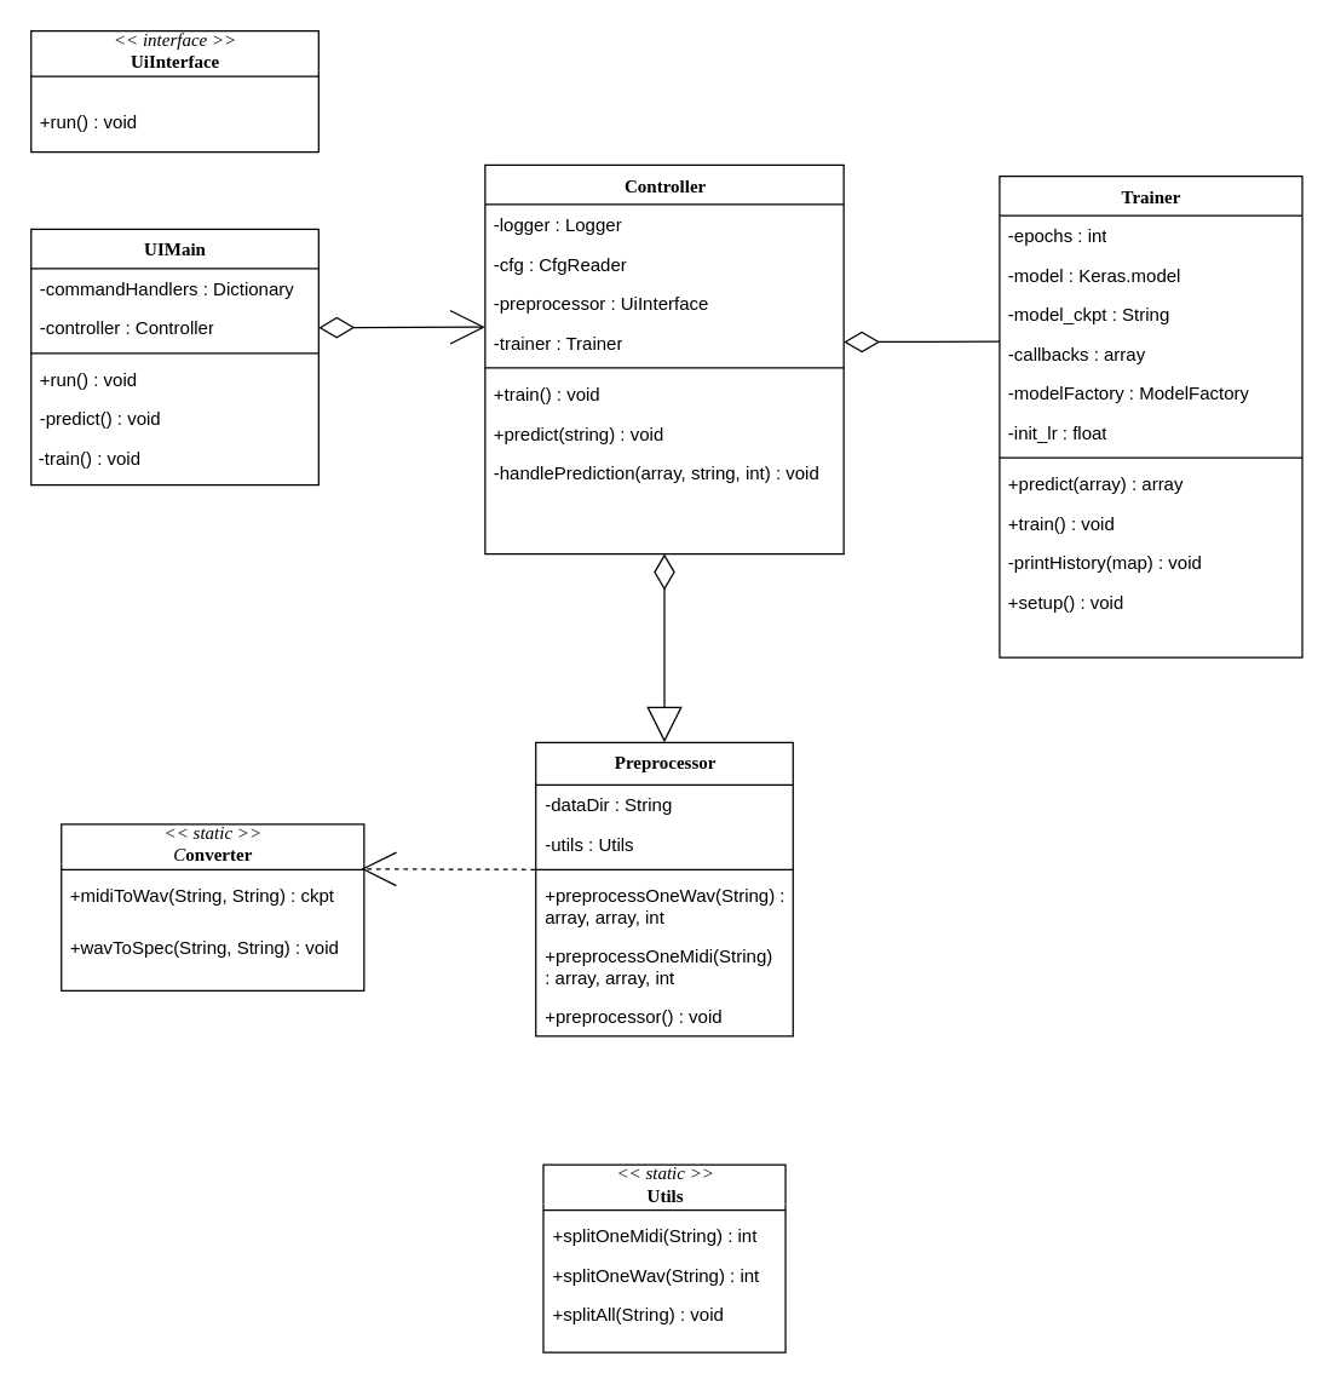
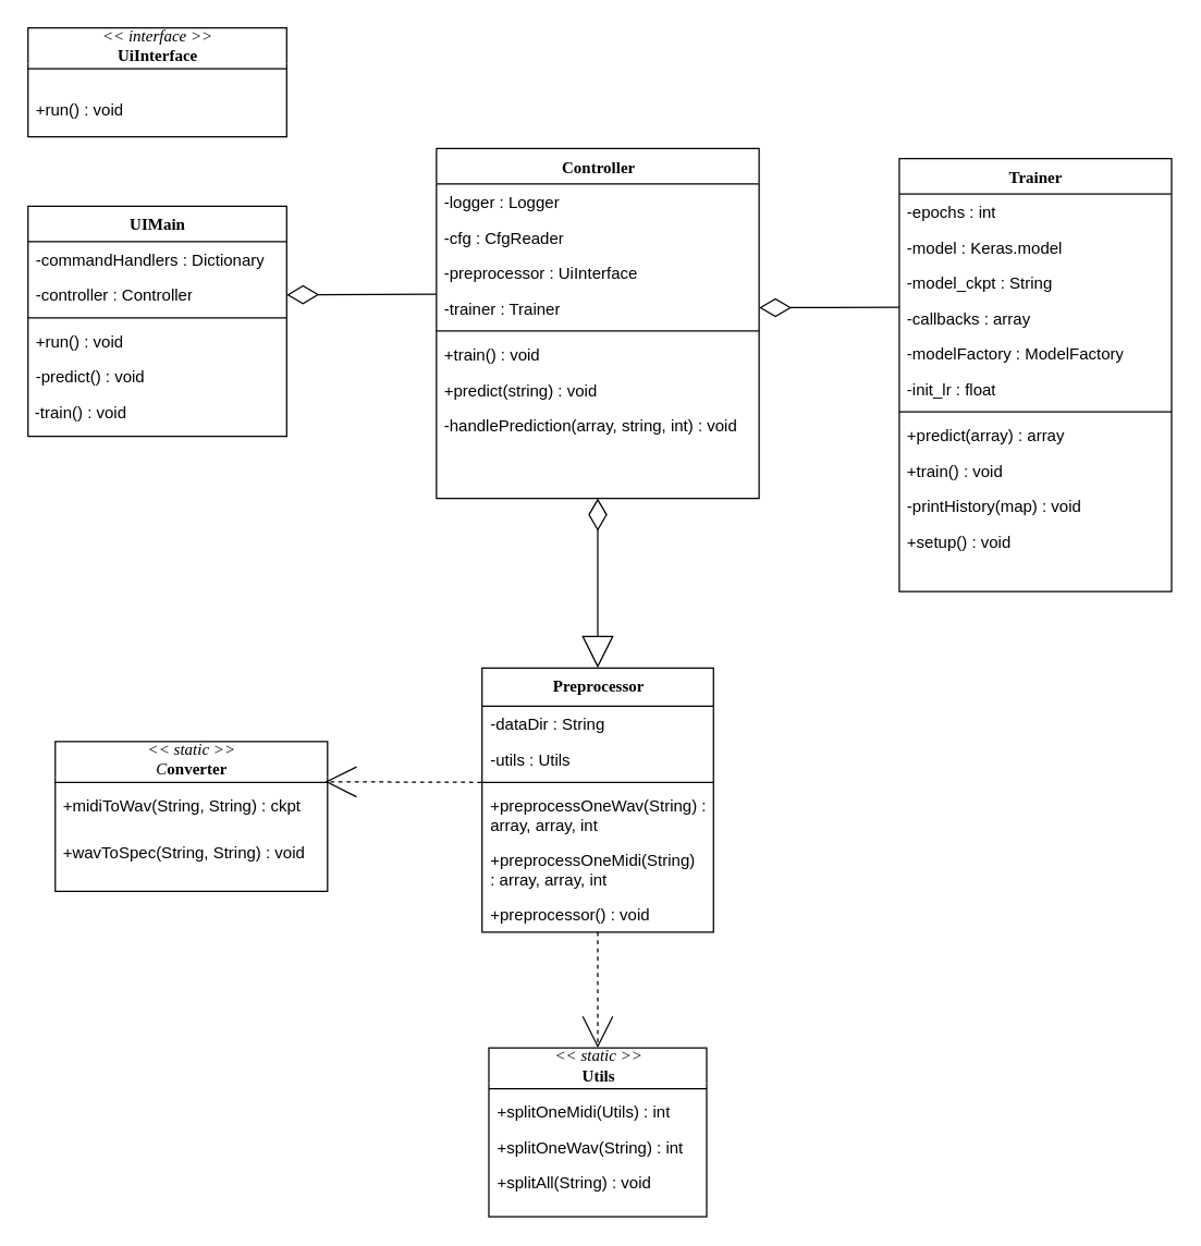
  <mxCell id="0" />
  <mxCell id="1" parent="0" />
  <mxCell id="2" value="UIMain" style="swimlane;html=1;fontStyle=1;align=center;verticalAlign=top;childLayout=stackLayout;horizontal=1;startSize=26;horizontalStack=0;resizeParent=1;resizeLast=0;collapsible=1;marginBottom=0;swimlaneFillColor=#ffffff;rounded=0;shadow=0;comic=0;labelBackgroundColor=none;strokeColor=#000000;strokeWidth=1;fillColor=none;fontFamily=Verdana;fontSize=12;fontColor=#000000;" parent="1" vertex="1"><mxGeometry x="20" y="151" width="190" height="169" as="geometry" /></mxCell>
  <mxCell id="3" value="-commandHandlers : Dictionary" style="text;html=1;strokeColor=none;fillColor=none;align=left;verticalAlign=top;spacingLeft=4;spacingRight=4;whiteSpace=wrap;overflow=hidden;rotatable=0;points=[[0,0.5],[1,0.5]];portConstraint=eastwest;" vertex="1" parent="2"><mxGeometry y="26" width="190" height="26" as="geometry" /></mxCell>
  <mxCell id="4" value="-controller : Controller" style="text;html=1;strokeColor=none;fillColor=none;align=left;verticalAlign=top;spacingLeft=4;spacingRight=4;whiteSpace=wrap;overflow=hidden;rotatable=0;points=[[0,0.5],[1,0.5]];portConstraint=eastwest;" parent="2" vertex="1"><mxGeometry y="52" width="190" height="26" as="geometry" /></mxCell>
  <mxCell id="5" value="" style="line;html=1;strokeWidth=1;fillColor=none;align=left;verticalAlign=middle;spacingTop=-1;spacingLeft=3;spacingRight=3;rotatable=0;labelPosition=right;points=[];portConstraint=eastwest;" parent="2" vertex="1"><mxGeometry y="78" width="190" height="8" as="geometry" /></mxCell>
  <mxCell id="6" value="+run() : void" style="text;html=1;strokeColor=none;fillColor=none;align=left;verticalAlign=top;spacingLeft=4;spacingRight=4;whiteSpace=wrap;overflow=hidden;rotatable=0;points=[[0,0.5],[1,0.5]];portConstraint=eastwest;" parent="2" vertex="1"><mxGeometry y="86" width="190" height="26" as="geometry" /></mxCell>
  <mxCell id="7" value="-predict() : void" style="text;html=1;strokeColor=none;fillColor=none;align=left;verticalAlign=top;spacingLeft=4;spacingRight=4;whiteSpace=wrap;overflow=hidden;rotatable=0;points=[[0,0.5],[1,0.5]];portConstraint=eastwest;" parent="2" vertex="1"><mxGeometry y="112" width="190" height="26" as="geometry" /></mxCell>
  <mxCell id="8" value="&amp;nbsp;-train() : void" style="text;html=1;" parent="2" vertex="1"><mxGeometry y="138" width="190" height="30" as="geometry" /></mxCell>
  <mxCell id="9" value="Controller&lt;br&gt;&lt;br&gt;" style="swimlane;html=1;fontStyle=1;align=center;verticalAlign=top;childLayout=stackLayout;horizontal=1;startSize=26;horizontalStack=0;resizeParent=1;resizeLast=0;collapsible=1;marginBottom=0;swimlaneFillColor=#ffffff;rounded=0;shadow=0;comic=0;labelBackgroundColor=none;strokeColor=#000000;strokeWidth=1;fillColor=none;fontFamily=Verdana;fontSize=12;fontColor=#000000;" parent="1" vertex="1"><mxGeometry x="320" y="108.5" width="237" height="257" as="geometry" /></mxCell>
  <mxCell id="10" value="-logger : Logger" style="text;html=1;strokeColor=none;fillColor=none;align=left;verticalAlign=top;spacingLeft=4;spacingRight=4;whiteSpace=wrap;overflow=hidden;rotatable=0;points=[[0,0.5],[1,0.5]];portConstraint=eastwest;" parent="9" vertex="1"><mxGeometry y="26" width="237" height="26" as="geometry" /></mxCell>
  <mxCell id="11" value="-cfg : CfgReader&lt;br&gt;&amp;nbsp;&lt;br&gt;" style="text;html=1;strokeColor=none;fillColor=none;align=left;verticalAlign=top;spacingLeft=4;spacingRight=4;whiteSpace=wrap;overflow=hidden;rotatable=0;points=[[0,0.5],[1,0.5]];portConstraint=eastwest;" vertex="1" parent="9"><mxGeometry y="52" width="237" height="26" as="geometry" /></mxCell>
  <mxCell id="12" value="-preprocessor : UiInterface&lt;br&gt;" style="text;html=1;strokeColor=none;fillColor=none;align=left;verticalAlign=top;spacingLeft=4;spacingRight=4;whiteSpace=wrap;overflow=hidden;rotatable=0;points=[[0,0.5],[1,0.5]];portConstraint=eastwest;" vertex="1" parent="9"><mxGeometry y="78" width="237" height="26" as="geometry" /></mxCell>
  <mxCell id="13" value="-trainer : Trainer&lt;br&gt;" style="text;html=1;strokeColor=none;fillColor=none;align=left;verticalAlign=top;spacingLeft=4;spacingRight=4;whiteSpace=wrap;overflow=hidden;rotatable=0;points=[[0,0.5],[1,0.5]];portConstraint=eastwest;" parent="9" vertex="1"><mxGeometry y="104" width="237" height="26" as="geometry" /></mxCell>
  <mxCell id="14" value="" style="line;html=1;strokeWidth=1;fillColor=none;align=left;verticalAlign=middle;spacingTop=-1;spacingLeft=3;spacingRight=3;rotatable=0;labelPosition=right;points=[];portConstraint=eastwest;" parent="9" vertex="1"><mxGeometry y="130" width="237" height="8" as="geometry" /></mxCell>
  <mxCell id="15" value="+train() : void" style="text;html=1;strokeColor=none;fillColor=none;align=left;verticalAlign=top;spacingLeft=4;spacingRight=4;whiteSpace=wrap;overflow=hidden;rotatable=0;points=[[0,0.5],[1,0.5]];portConstraint=eastwest;" parent="9" vertex="1"><mxGeometry y="138" width="237" height="26" as="geometry" /></mxCell>
  <mxCell id="16" value="+predict(string) : void" style="text;html=1;strokeColor=none;fillColor=none;align=left;verticalAlign=top;spacingLeft=4;spacingRight=4;whiteSpace=wrap;overflow=hidden;rotatable=0;points=[[0,0.5],[1,0.5]];portConstraint=eastwest;" parent="9" vertex="1"><mxGeometry y="164" width="237" height="26" as="geometry" /></mxCell>
  <mxCell id="17" value="-handlePrediction(array, string, int) : void" style="text;html=1;strokeColor=none;fillColor=none;align=left;verticalAlign=top;spacingLeft=4;spacingRight=4;whiteSpace=wrap;overflow=hidden;rotatable=0;points=[[0,0.5],[1,0.5]];portConstraint=eastwest;" parent="9" vertex="1"><mxGeometry y="190" width="237" height="40" as="geometry" /></mxCell>
  <mxCell id="18" value="Trainer" style="swimlane;html=1;fontStyle=1;align=center;verticalAlign=top;childLayout=stackLayout;horizontal=1;startSize=26;horizontalStack=0;resizeParent=1;resizeLast=0;collapsible=1;marginBottom=0;swimlaneFillColor=#ffffff;rounded=0;shadow=0;comic=0;labelBackgroundColor=none;strokeColor=#000000;strokeWidth=1;fillColor=none;fontFamily=Verdana;fontSize=12;fontColor=#000000;" parent="1" vertex="1"><mxGeometry x="660" y="116" width="200" height="318" as="geometry" /></mxCell>
  <mxCell id="19" value="-epochs : int" style="text;html=1;strokeColor=none;fillColor=none;align=left;verticalAlign=top;spacingLeft=4;spacingRight=4;whiteSpace=wrap;overflow=hidden;rotatable=0;points=[[0,0.5],[1,0.5]];portConstraint=eastwest;" parent="18" vertex="1"><mxGeometry y="26" width="200" height="26" as="geometry" /></mxCell>
  <mxCell id="20" value="-model : Keras.model" style="text;html=1;strokeColor=none;fillColor=none;align=left;verticalAlign=top;spacingLeft=4;spacingRight=4;whiteSpace=wrap;overflow=hidden;rotatable=0;points=[[0,0.5],[1,0.5]];portConstraint=eastwest;" parent="18" vertex="1"><mxGeometry y="52" width="200" height="26" as="geometry" /></mxCell>
  <mxCell id="21" value="-model_ckpt : String" style="text;html=1;strokeColor=none;fillColor=none;align=left;verticalAlign=top;spacingLeft=4;spacingRight=4;whiteSpace=wrap;overflow=hidden;rotatable=0;points=[[0,0.5],[1,0.5]];portConstraint=eastwest;" parent="18" vertex="1"><mxGeometry y="78" width="200" height="26" as="geometry" /></mxCell>
  <mxCell id="22" value="-callbacks : array" style="text;html=1;strokeColor=none;fillColor=none;align=left;verticalAlign=top;spacingLeft=4;spacingRight=4;whiteSpace=wrap;overflow=hidden;rotatable=0;points=[[0,0.5],[1,0.5]];portConstraint=eastwest;" parent="18" vertex="1"><mxGeometry y="104" width="200" height="26" as="geometry" /></mxCell>
  <mxCell id="23" value="-modelFactory : ModelFactory" style="text;html=1;strokeColor=none;fillColor=none;align=left;verticalAlign=top;spacingLeft=4;spacingRight=4;whiteSpace=wrap;overflow=hidden;rotatable=0;points=[[0,0.5],[1,0.5]];portConstraint=eastwest;" parent="18" vertex="1"><mxGeometry y="130" width="200" height="26" as="geometry" /></mxCell>
  <mxCell id="24" value="-init_lr : float" style="text;html=1;strokeColor=none;fillColor=none;align=left;verticalAlign=top;spacingLeft=4;spacingRight=4;whiteSpace=wrap;overflow=hidden;rotatable=0;points=[[0,0.5],[1,0.5]];portConstraint=eastwest;" parent="18" vertex="1"><mxGeometry y="156" width="200" height="26" as="geometry" /></mxCell>
  <mxCell id="25" value="" style="line;html=1;strokeWidth=1;fillColor=none;align=left;verticalAlign=middle;spacingTop=-1;spacingLeft=3;spacingRight=3;rotatable=0;labelPosition=right;points=[];portConstraint=eastwest;" parent="18" vertex="1"><mxGeometry y="182" width="200" height="8" as="geometry" /></mxCell>
  <mxCell id="26" value="+predict(array) : array" style="text;html=1;strokeColor=none;fillColor=none;align=left;verticalAlign=top;spacingLeft=4;spacingRight=4;whiteSpace=wrap;overflow=hidden;rotatable=0;points=[[0,0.5],[1,0.5]];portConstraint=eastwest;" parent="18" vertex="1"><mxGeometry y="190" width="200" height="26" as="geometry" /></mxCell>
  <mxCell id="27" value="+train() : void" style="text;html=1;strokeColor=none;fillColor=none;align=left;verticalAlign=top;spacingLeft=4;spacingRight=4;whiteSpace=wrap;overflow=hidden;rotatable=0;points=[[0,0.5],[1,0.5]];portConstraint=eastwest;" parent="18" vertex="1"><mxGeometry y="216" width="200" height="26" as="geometry" /></mxCell>
  <mxCell id="28" value="-printHistory(map) : void" style="text;html=1;strokeColor=none;fillColor=none;align=left;verticalAlign=top;spacingLeft=4;spacingRight=4;whiteSpace=wrap;overflow=hidden;rotatable=0;points=[[0,0.5],[1,0.5]];portConstraint=eastwest;" parent="18" vertex="1"><mxGeometry y="242" width="200" height="26" as="geometry" /></mxCell>
  <mxCell id="29" value="+setup() : void" style="text;html=1;strokeColor=none;fillColor=none;align=left;verticalAlign=top;spacingLeft=4;spacingRight=4;whiteSpace=wrap;overflow=hidden;rotatable=0;points=[[0,0.5],[1,0.5]];portConstraint=eastwest;" parent="18" vertex="1"><mxGeometry y="268" width="200" height="26" as="geometry" /></mxCell>
  <mxCell id="30" value="&lt;i style=&quot;font-weight: normal&quot;&gt;&amp;lt;&amp;lt; static &amp;gt;&amp;gt;&lt;br&gt;C&lt;/i&gt;onverter" style="swimlane;html=1;fontStyle=1;align=center;verticalAlign=middle;childLayout=stackLayout;horizontal=1;startSize=26;horizontalStack=0;resizeParent=1;resizeLast=0;collapsible=1;marginBottom=0;swimlaneFillColor=#ffffff;rounded=0;shadow=0;comic=0;labelBackgroundColor=none;strokeColor=#000000;strokeWidth=1;fillColor=none;fontFamily=Verdana;fontSize=12;fontColor=#000000;swimlaneLine=0;" parent="1" vertex="1"><mxGeometry x="40" y="544" width="200" height="110" as="geometry" /></mxCell>
  <mxCell id="31" value="" style="line;html=1;strokeWidth=1;fillColor=none;align=left;verticalAlign=middle;spacingTop=-1;spacingLeft=3;spacingRight=3;rotatable=0;labelPosition=right;points=[];portConstraint=eastwest;" parent="30" vertex="1"><mxGeometry y="26" width="200" height="8" as="geometry" /></mxCell>
  <mxCell id="32" value="+midiToWav(String, String) : ckpt" style="text;html=1;strokeColor=none;fillColor=none;align=left;verticalAlign=top;spacingLeft=4;spacingRight=4;whiteSpace=wrap;overflow=hidden;rotatable=0;points=[[0,0.5],[1,0.5]];portConstraint=eastwest;" parent="30" vertex="1"><mxGeometry y="34" width="200" height="34" as="geometry" /></mxCell>
  <mxCell id="33" value="+wavToSpec(String, String) : void" style="text;html=1;strokeColor=none;fillColor=none;align=left;verticalAlign=top;spacingLeft=4;spacingRight=4;whiteSpace=wrap;overflow=hidden;rotatable=0;points=[[0,0.5],[1,0.5]];portConstraint=eastwest;" parent="30" vertex="1"><mxGeometry y="68" width="200" height="42" as="geometry" /></mxCell>
  <mxCell id="34" value="Preprocessor" style="swimlane;html=1;fontStyle=1;align=center;verticalAlign=top;childLayout=stackLayout;horizontal=1;startSize=28;horizontalStack=0;resizeParent=1;resizeLast=0;collapsible=1;marginBottom=0;swimlaneFillColor=#ffffff;rounded=0;shadow=0;comic=0;labelBackgroundColor=none;strokeColor=#000000;strokeWidth=1;fillColor=none;fontFamily=Verdana;fontSize=12;fontColor=#000000;" parent="1" vertex="1"><mxGeometry x="353.5" y="490" width="170" height="194" as="geometry" /></mxCell>
  <mxCell id="35" value="-dataDir : String" style="text;html=1;strokeColor=none;fillColor=none;align=left;verticalAlign=top;spacingLeft=4;spacingRight=4;whiteSpace=wrap;overflow=hidden;rotatable=0;points=[[0,0.5],[1,0.5]];portConstraint=eastwest;" vertex="1" parent="34"><mxGeometry y="28" width="170" height="26" as="geometry" /></mxCell>
  <mxCell id="36" value="-utils : Utils" style="text;html=1;strokeColor=none;fillColor=none;align=left;verticalAlign=top;spacingLeft=4;spacingRight=4;whiteSpace=wrap;overflow=hidden;rotatable=0;points=[[0,0.5],[1,0.5]];portConstraint=eastwest;" parent="34" vertex="1"><mxGeometry y="54" width="170" height="26" as="geometry" /></mxCell>
  <mxCell id="37" value="" style="line;html=1;strokeWidth=1;fillColor=none;align=left;verticalAlign=middle;spacingTop=-1;spacingLeft=3;spacingRight=3;rotatable=0;labelPosition=right;points=[];portConstraint=eastwest;" parent="34" vertex="1"><mxGeometry y="80" width="170" height="8" as="geometry" /></mxCell>
  <mxCell id="38" value="+preprocessOneWav(String) : array, array, int&lt;br&gt;&lt;br&gt;" style="text;html=1;strokeColor=none;fillColor=none;align=left;verticalAlign=top;spacingLeft=4;spacingRight=4;whiteSpace=wrap;overflow=hidden;rotatable=0;points=[[0,0.5],[1,0.5]];portConstraint=eastwest;" parent="34" vertex="1"><mxGeometry y="88" width="170" height="40" as="geometry" /></mxCell>
  <mxCell id="39" value="+preprocessOneMidi(String)&lt;br&gt;: array, array, int" style="text;html=1;strokeColor=none;fillColor=none;align=left;verticalAlign=top;spacingLeft=4;spacingRight=4;whiteSpace=wrap;overflow=hidden;rotatable=0;points=[[0,0.5],[1,0.5]];portConstraint=eastwest;" parent="34" vertex="1"><mxGeometry y="128" width="170" height="40" as="geometry" /></mxCell>
  <mxCell id="40" value="+preprocessor() : void" style="text;html=1;strokeColor=none;fillColor=none;align=left;verticalAlign=top;spacingLeft=4;spacingRight=4;whiteSpace=wrap;overflow=hidden;rotatable=0;points=[[0,0.5],[1,0.5]];portConstraint=eastwest;" parent="34" vertex="1"><mxGeometry y="168" width="170" height="26" as="geometry" /></mxCell>
  <mxCell id="41" value="&lt;i style=&quot;font-weight: normal&quot;&gt;&amp;lt;&amp;lt; static &amp;gt;&amp;gt;&lt;/i&gt;&lt;br&gt;Utils" style="swimlane;html=1;fontStyle=1;align=center;verticalAlign=middle;childLayout=stackLayout;horizontal=1;startSize=26;horizontalStack=0;resizeParent=1;resizeLast=0;collapsible=1;marginBottom=0;swimlaneFillColor=#ffffff;rounded=0;shadow=0;comic=0;labelBackgroundColor=none;strokeColor=#000000;strokeWidth=1;fillColor=none;fontFamily=Verdana;fontSize=12;fontColor=#000000;swimlaneLine=0;" parent="1" vertex="1"><mxGeometry x="358.5" y="769" width="160" height="124" as="geometry" /></mxCell>
  <mxCell id="42" value="" style="line;html=1;strokeWidth=1;fillColor=none;align=left;verticalAlign=middle;spacingTop=-1;spacingLeft=3;spacingRight=3;rotatable=0;labelPosition=right;points=[];portConstraint=eastwest;" parent="41" vertex="1"><mxGeometry y="26" width="160" height="8" as="geometry" /></mxCell>
- <mxCell id="43" value="+splitOneMidi(String) : int" style="text;html=1;strokeColor=none;fillColor=none;align=left;verticalAlign=top;spacingLeft=4;spacingRight=4;whiteSpace=wrap;overflow=hidden;rotatable=0;points=[[0,0.5],[1,0.5]];portConstraint=eastwest;" parent="41" vertex="1"><mxGeometry y="34" width="160" height="26" as="geometry" /></mxCell>
+ <mxCell id="43" value="+splitOneMidi(Utils) : int" style="text;html=1;strokeColor=none;fillColor=none;align=left;verticalAlign=top;spacingLeft=4;spacingRight=4;whiteSpace=wrap;overflow=hidden;rotatable=0;points=[[0,0.5],[1,0.5]];portConstraint=eastwest;" parent="41" vertex="1"><mxGeometry y="34" width="160" height="26" as="geometry" /></mxCell>
  <mxCell id="44" value="+splitOneWav(String) : int" style="text;html=1;strokeColor=none;fillColor=none;align=left;verticalAlign=top;spacingLeft=4;spacingRight=4;whiteSpace=wrap;overflow=hidden;rotatable=0;points=[[0,0.5],[1,0.5]];portConstraint=eastwest;" parent="41" vertex="1"><mxGeometry y="60" width="160" height="26" as="geometry" /></mxCell>
  <mxCell id="45" value="+splitAll(String) : void" style="text;html=1;strokeColor=none;fillColor=none;align=left;verticalAlign=top;spacingLeft=4;spacingRight=4;whiteSpace=wrap;overflow=hidden;rotatable=0;points=[[0,0.5],[1,0.5]];portConstraint=eastwest;" parent="41" vertex="1"><mxGeometry y="86" width="160" height="26" as="geometry" /></mxCell>
  <mxCell id="46" value="&lt;i style=&quot;font-weight: normal&quot;&gt;&amp;lt;&amp;lt; interface &amp;gt;&amp;gt;&lt;/i&gt;&lt;br&gt;UiInterface&lt;br&gt;" style="swimlane;html=1;fontStyle=1;align=center;verticalAlign=middle;childLayout=stackLayout;horizontal=1;startSize=26;horizontalStack=0;resizeParent=1;resizeLast=0;collapsible=1;marginBottom=0;swimlaneFillColor=#FFFFFF;rounded=0;shadow=0;comic=0;labelBackgroundColor=none;strokeColor=#000000;strokeWidth=1;fillColor=none;fontFamily=Verdana;fontSize=12;fontColor=#000000;perimeterSpacing=0;swimlaneLine=0;movable=1;" parent="1" vertex="1"><mxGeometry x="20" y="20" width="190" height="80" as="geometry"><mxRectangle x="195" y="30" width="130" height="30" as="alternateBounds" /></mxGeometry></mxCell>
  <mxCell id="47" value="" style="line;html=1;strokeWidth=1;fillColor=none;align=left;verticalAlign=middle;spacingTop=-1;spacingLeft=3;spacingRight=3;rotatable=0;labelPosition=right;points=[];portConstraint=eastwest;" vertex="1" parent="46"><mxGeometry y="26" width="190" height="8" as="geometry" /></mxCell>
  <mxCell id="48" value="+run() : void" style="text;html=1;strokeColor=none;fillColor=none;align=left;verticalAlign=bottom;spacingLeft=4;spacingRight=4;whiteSpace=wrap;overflow=hidden;rotatable=0;points=[[0,0.5],[1,0.5]];portConstraint=eastwest;" parent="46" vertex="1"><mxGeometry y="34" width="190" height="36" as="geometry" /></mxCell>
- <mxCell id="49" value="" style="endArrow=open;html=1;strokeColor=#000000;strokeWidth=1;endFill=0;endSize=21;startArrow=diamondThin;startFill=0;targetPerimeterSpacing=0;startSize=21;exitX=1;exitY=0.5;exitDx=0;exitDy=0;entryX=0;entryY=0.12;entryDx=0;entryDy=0;entryPerimeter=0;" edge="1" parent="1" source="4" target="13"><mxGeometry width="50" height="50" relative="1" as="geometry"><mxPoint x="250" y="270" as="sourcePoint" /><mxPoint x="290" y="230" as="targetPoint" /></mxGeometry></mxCell>
+ <mxCell id="49" value="" style="endArrow=none;html=1;strokeColor=#000000;strokeWidth=1;endFill=0;endSize=21;startArrow=diamondThin;startFill=0;targetPerimeterSpacing=0;startSize=21;exitX=1;exitY=0.5;exitDx=0;exitDy=0;entryX=0;entryY=0.12;entryDx=0;entryDy=0;entryPerimeter=0;" edge="1" parent="1" source="4" target="13"><mxGeometry width="50" height="50" relative="1" as="geometry"><mxPoint x="250" y="270" as="sourcePoint" /><mxPoint x="290" y="230" as="targetPoint" /></mxGeometry></mxCell>
  <mxCell id="50" value="" style="endArrow=block;html=1;strokeColor=#000000;strokeWidth=1;exitX=0.5;exitY=1;exitDx=0;exitDy=0;entryX=0.5;entryY=0;entryDx=0;entryDy=0;endFill=0;endSize=21;startArrow=diamondThin;startFill=0;startSize=21;" edge="1" parent="1" source="9" target="34"><mxGeometry width="50" height="50" relative="1" as="geometry"><mxPoint x="290" y="457" as="sourcePoint" /><mxPoint x="340" y="407" as="targetPoint" /></mxGeometry></mxCell>
  <mxCell id="51" value="" style="endArrow=none;html=1;strokeColor=#000000;strokeWidth=1;endFill=0;endSize=21;startArrow=diamondThin;startFill=0;startSize=21;exitX=1;exitY=0.5;exitDx=0;exitDy=0;entryX=0;entryY=0.198;entryDx=0;entryDy=0;entryPerimeter=0;" edge="1" parent="1" source="13" target="22"><mxGeometry width="50" height="50" relative="1" as="geometry"><mxPoint x="570" y="245" as="sourcePoint" /><mxPoint x="630" y="230" as="targetPoint" /></mxGeometry></mxCell>
  <mxCell id="52" value="" style="endArrow=open;html=1;strokeColor=#000000;strokeWidth=1;entryX=0.991;entryY=0.451;entryDx=0;entryDy=0;endFill=0;endSize=21;dashed=1;entryPerimeter=0;" edge="1" parent="1" target="31"><mxGeometry width="50" height="50" relative="1" as="geometry"><mxPoint x="353" y="574" as="sourcePoint" /><mxPoint x="195" y="710" as="targetPoint" /></mxGeometry></mxCell>
+ <mxCell id="53" value="" style="endArrow=open;html=1;strokeColor=#000000;strokeWidth=1;exitX=0.5;exitY=1;exitDx=0;exitDy=0;entryX=0.5;entryY=0;entryDx=0;entryDy=0;endFill=0;startSize=21;endSize=21;startArrow=none;startFill=0;dashed=1;" edge="1" parent="1" source="34" target="41"><mxGeometry width="50" height="50" relative="1" as="geometry"><mxPoint x="370" y="750" as="sourcePoint" /><mxPoint x="437.5" y="762" as="targetPoint" /></mxGeometry></mxCell>
